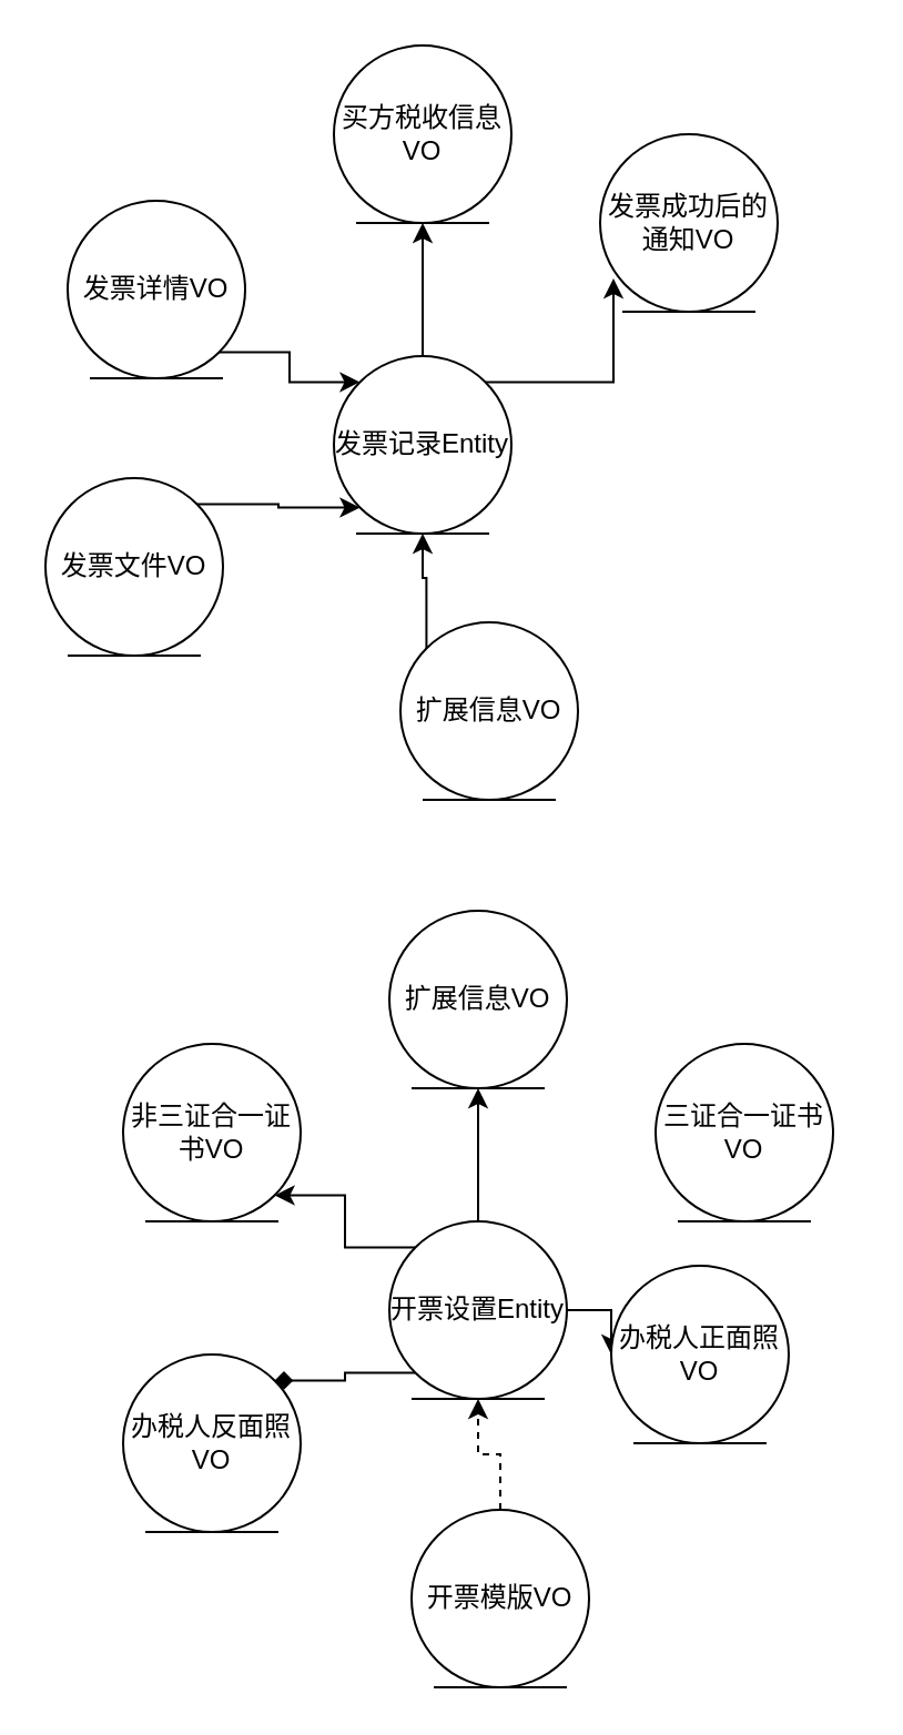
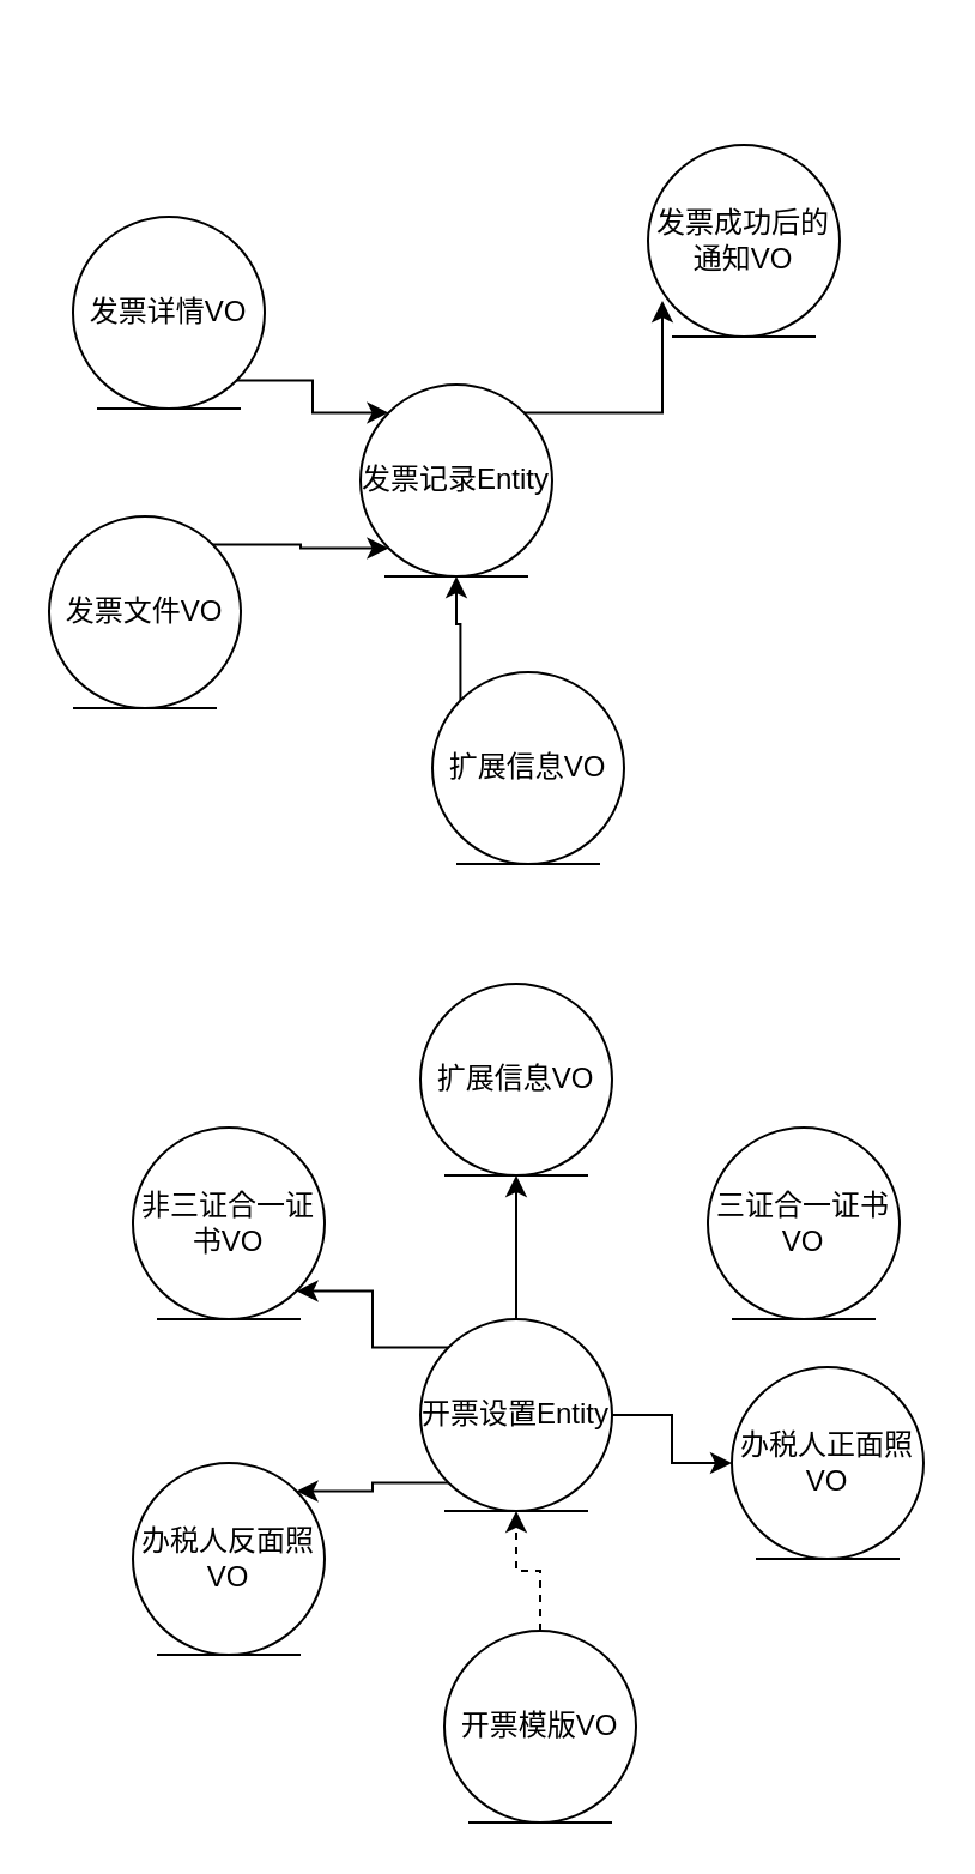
  <mxCell id="0" />
  <mxCell id="1" parent="0" />
- <mxCell id="2" style="edgeStyle=orthogonalEdgeStyle;rounded=0;orthogonalLoop=1;jettySize=auto;html=1;exitX=0.5;exitY=0;exitDx=0;exitDy=0;entryX=0.5;entryY=1;entryDx=0;entryDy=0;" edge="1" parent="1" source="4" target="12"><mxGeometry relative="1" as="geometry" /></mxCell>
  <mxCell id="3" style="edgeStyle=orthogonalEdgeStyle;rounded=0;orthogonalLoop=1;jettySize=auto;html=1;exitX=1;exitY=0;exitDx=0;exitDy=0;entryX=0.075;entryY=0.813;entryDx=0;entryDy=0;entryPerimeter=0;" edge="1" parent="1" source="4" target="11"><mxGeometry relative="1" as="geometry" /></mxCell>
  <mxCell id="4" value="发票记录Entity" style="ellipse;shape=umlEntity;whiteSpace=wrap;html=1;" vertex="1" parent="1"><mxGeometry x="150" y="160" width="80" height="80" as="geometry" /></mxCell>
  <mxCell id="5" style="edgeStyle=orthogonalEdgeStyle;rounded=0;orthogonalLoop=1;jettySize=auto;html=1;exitX=1;exitY=0;exitDx=0;exitDy=0;entryX=0;entryY=1;entryDx=0;entryDy=0;" edge="1" parent="1" source="6" target="4"><mxGeometry relative="1" as="geometry" /></mxCell>
  <mxCell id="6" value="发票文件VO" style="ellipse;shape=umlEntity;whiteSpace=wrap;html=1;" vertex="1" parent="1"><mxGeometry x="20" y="215" width="80" height="80" as="geometry" /></mxCell>
  <mxCell id="7" style="edgeStyle=orthogonalEdgeStyle;rounded=0;orthogonalLoop=1;jettySize=auto;html=1;exitX=0;exitY=0;exitDx=0;exitDy=0;entryX=0.5;entryY=1;entryDx=0;entryDy=0;" edge="1" parent="1" source="8" target="4"><mxGeometry relative="1" as="geometry" /></mxCell>
  <mxCell id="8" value="扩展信息VO" style="ellipse;shape=umlEntity;whiteSpace=wrap;html=1;" vertex="1" parent="1"><mxGeometry x="180" y="280" width="80" height="80" as="geometry" /></mxCell>
  <mxCell id="9" style="edgeStyle=orthogonalEdgeStyle;rounded=0;orthogonalLoop=1;jettySize=auto;html=1;exitX=1;exitY=1;exitDx=0;exitDy=0;entryX=0;entryY=0;entryDx=0;entryDy=0;" edge="1" parent="1" source="10" target="4"><mxGeometry relative="1" as="geometry" /></mxCell>
  <mxCell id="10" value="发票详情VO" style="ellipse;shape=umlEntity;whiteSpace=wrap;html=1;" vertex="1" parent="1"><mxGeometry x="30" y="90" width="80" height="80" as="geometry" /></mxCell>
  <mxCell id="11" value="发票成功后的通知VO" style="ellipse;shape=umlEntity;whiteSpace=wrap;html=1;" vertex="1" parent="1"><mxGeometry x="270" y="60" width="80" height="80" as="geometry" /></mxCell>
- <mxCell id="12" value="买方税收信息VO" style="ellipse;shape=umlEntity;whiteSpace=wrap;html=1;" vertex="1" parent="1"><mxGeometry x="150" y="20" width="80" height="80" as="geometry" /></mxCell>
  <mxCell id="13" style="edgeStyle=orthogonalEdgeStyle;rounded=0;orthogonalLoop=1;jettySize=auto;html=1;exitX=0;exitY=0;exitDx=0;exitDy=0;entryX=1;entryY=1;entryDx=0;entryDy=0;" edge="1" parent="1" source="17" target="19"><mxGeometry relative="1" as="geometry" /></mxCell>
  <mxCell id="14" style="edgeStyle=orthogonalEdgeStyle;rounded=0;orthogonalLoop=1;jettySize=auto;html=1;exitX=0.5;exitY=0;exitDx=0;exitDy=0;entryX=0.5;entryY=1;entryDx=0;entryDy=0;" edge="1" parent="1" source="17" target="24"><mxGeometry relative="1" as="geometry" /></mxCell>
  <mxCell id="15" value="" style="edgeStyle=orthogonalEdgeStyle;rounded=0;orthogonalLoop=1;jettySize=auto;html=1;" edge="1" parent="1" source="17" target="20"><mxGeometry relative="1" as="geometry" /></mxCell>
- <mxCell id="16" style="edgeStyle=orthogonalEdgeStyle;rounded=0;orthogonalLoop=1;jettySize=auto;html=1;exitX=0;exitY=1;exitDx=0;exitDy=0;entryX=1;entryY=0;entryDx=0;entryDy=0;endArrow=diamond;" edge="1" parent="1" source="17" target="21"><mxGeometry relative="1" as="geometry" /></mxCell>
+ <mxCell id="16" style="edgeStyle=orthogonalEdgeStyle;rounded=0;orthogonalLoop=1;jettySize=auto;html=1;exitX=0;exitY=1;exitDx=0;exitDy=0;entryX=1;entryY=0;entryDx=0;entryDy=0;" edge="1" parent="1" source="17" target="21"><mxGeometry relative="1" as="geometry" /></mxCell>
  <mxCell id="17" value="开票设置Entity" style="ellipse;shape=umlEntity;whiteSpace=wrap;html=1;" vertex="1" parent="1"><mxGeometry x="175" y="550" width="80" height="80" as="geometry" /></mxCell>
  <mxCell id="18" value="三证合一证书VO" style="ellipse;shape=umlEntity;whiteSpace=wrap;html=1;" vertex="1" parent="1"><mxGeometry x="295" y="470" width="80" height="80" as="geometry" /></mxCell>
  <mxCell id="19" value="非三证合一证书VO" style="ellipse;shape=umlEntity;whiteSpace=wrap;html=1;" vertex="1" parent="1"><mxGeometry x="55" y="470" width="80" height="80" as="geometry" /></mxCell>
- <mxCell id="20" value="办税人正面照VO" style="ellipse;shape=umlEntity;whiteSpace=wrap;html=1;" vertex="1" parent="1"><mxGeometry x="275" y="570" width="80" height="80" as="geometry" /></mxCell>
+ <mxCell id="20" value="办税人正面照VO" style="ellipse;shape=umlEntity;whiteSpace=wrap;html=1;" vertex="1" parent="1"><mxGeometry x="305" y="570" width="80" height="80" as="geometry" /></mxCell>
  <mxCell id="21" value="办税人反面照VO" style="ellipse;shape=umlEntity;whiteSpace=wrap;html=1;" vertex="1" parent="1"><mxGeometry x="55" y="610" width="80" height="80" as="geometry" /></mxCell>
  <mxCell id="22" style="edgeStyle=orthogonalEdgeStyle;rounded=0;orthogonalLoop=1;jettySize=auto;html=1;exitX=0.5;exitY=0;exitDx=0;exitDy=0;dashed=1;" edge="1" parent="1" source="23" target="17"><mxGeometry relative="1" as="geometry" /></mxCell>
  <mxCell id="23" value="开票模版VO" style="ellipse;shape=umlEntity;whiteSpace=wrap;html=1;" vertex="1" parent="1"><mxGeometry x="185" y="680" width="80" height="80" as="geometry" /></mxCell>
  <mxCell id="24" value="扩展信息VO" style="ellipse;shape=umlEntity;whiteSpace=wrap;html=1;" vertex="1" parent="1"><mxGeometry x="175" y="410" width="80" height="80" as="geometry" /></mxCell>
